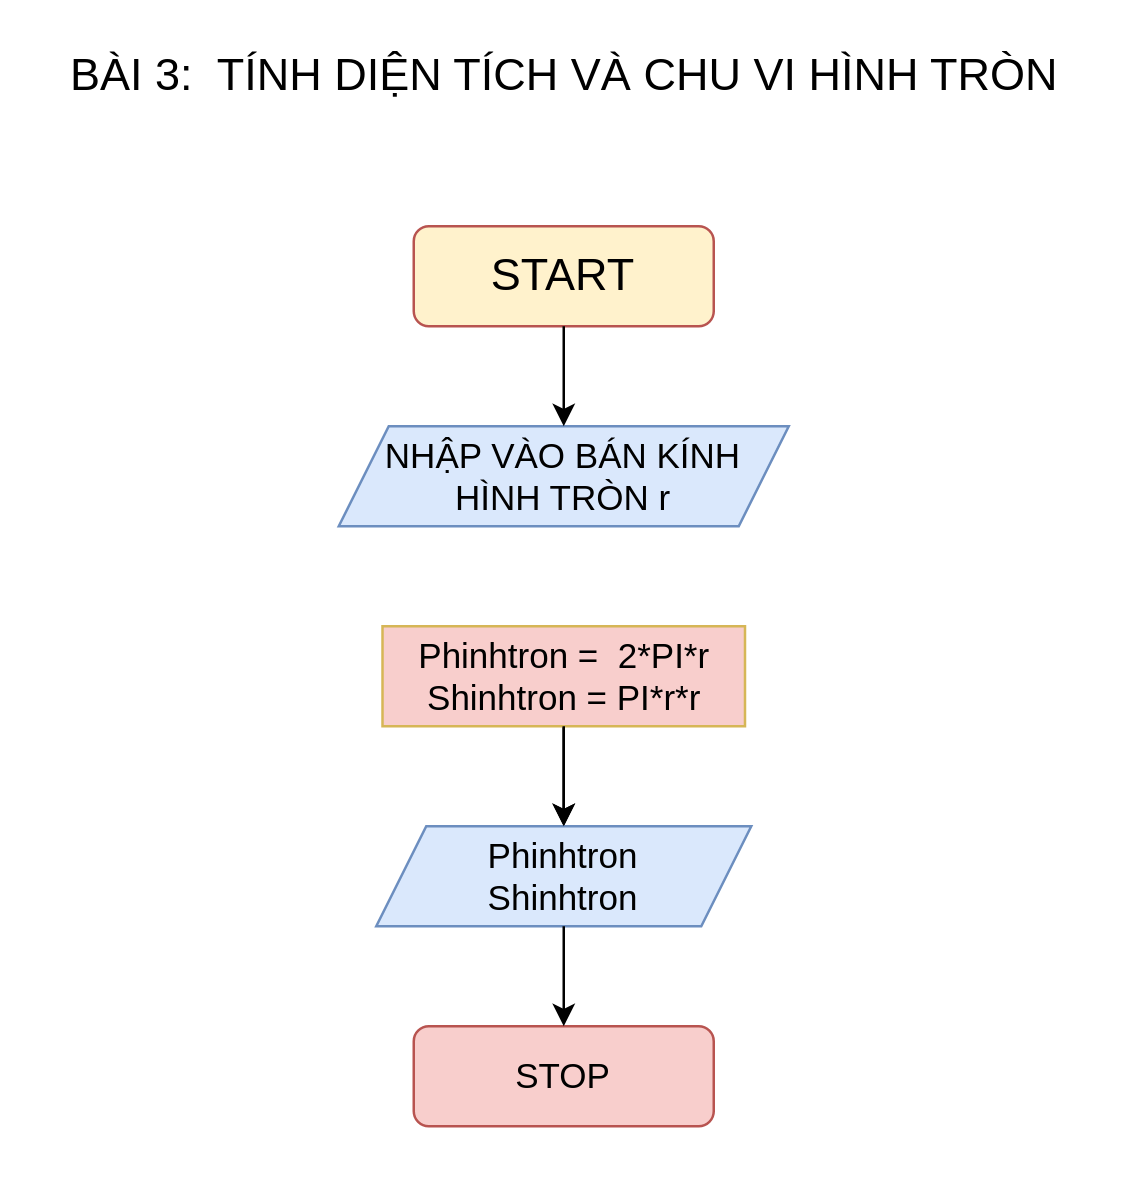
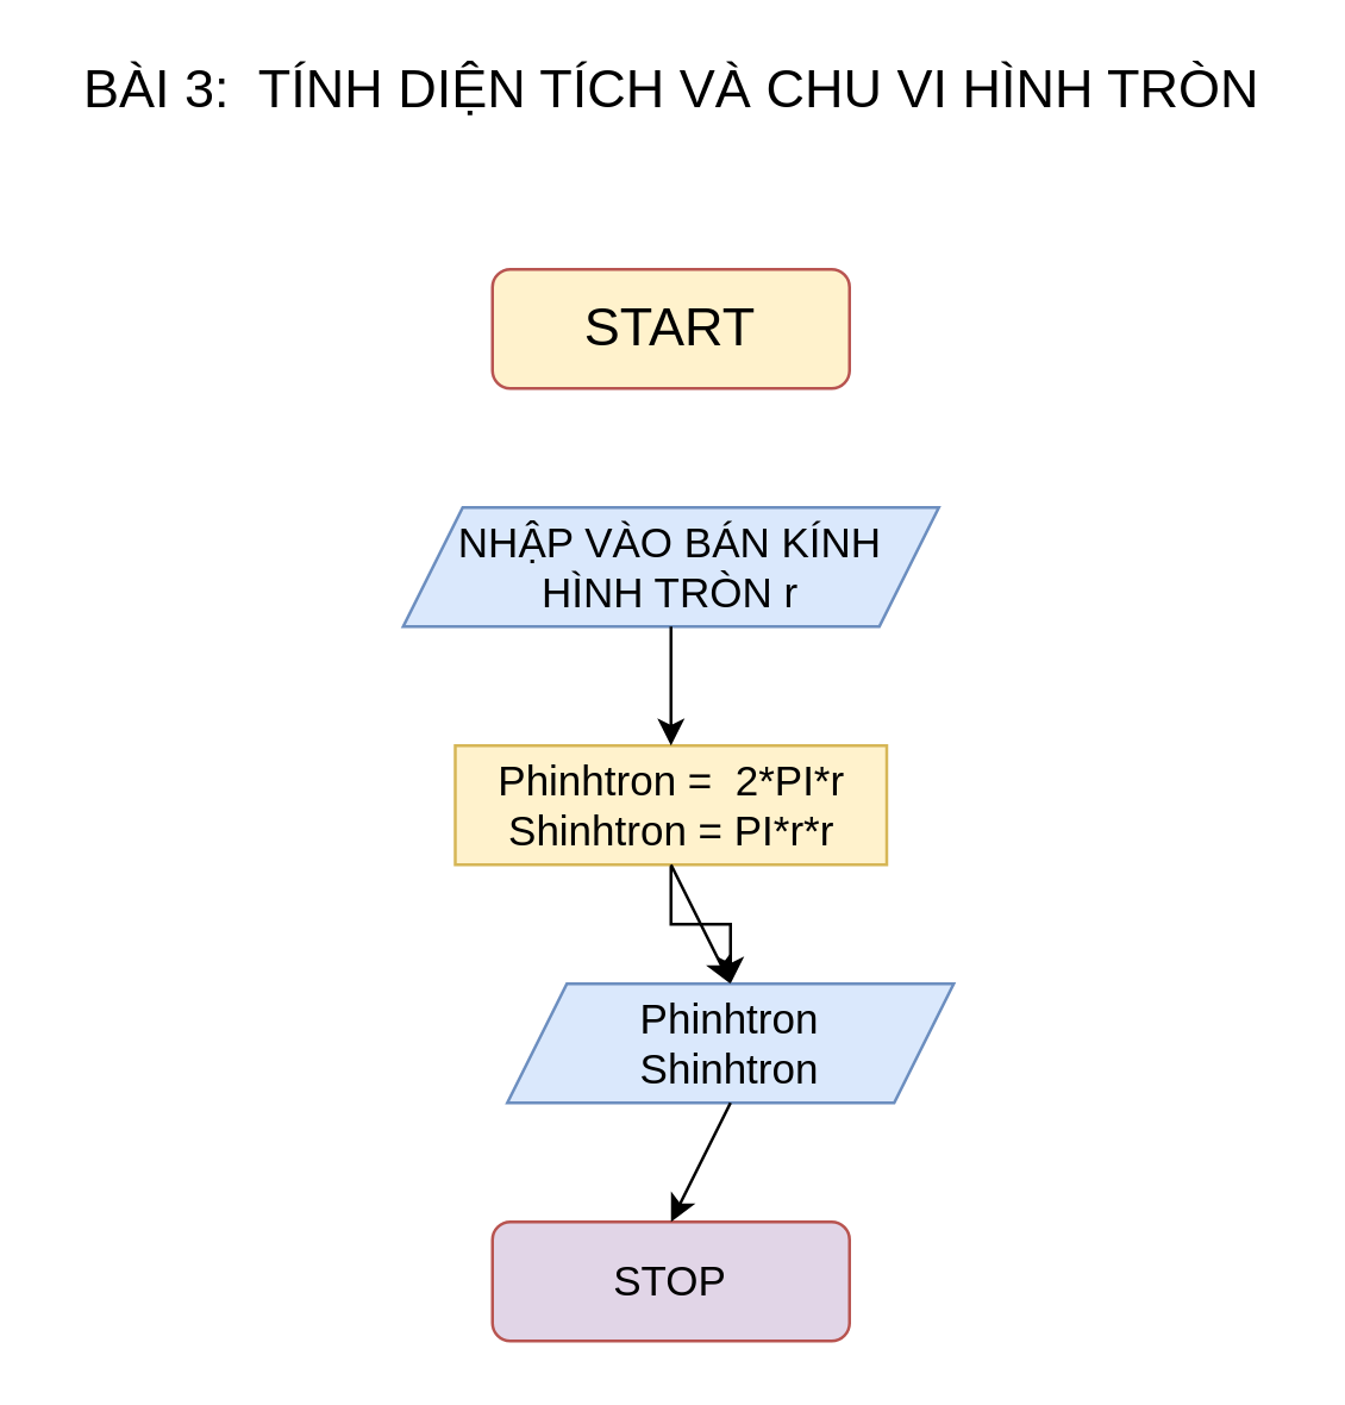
  <mxCell id="0" />
  <mxCell id="1" parent="0" />
  <mxCell id="2" value="&lt;font style=&quot;font-size: 18px;&quot;&gt;START&lt;/font&gt;" style="rounded=1;whiteSpace=wrap;html=1;fontSize=12;glass=0;strokeWidth=1;shadow=0;labelBackgroundColor=none;fillColor=#fff2cc;strokeColor=#b85450;" parent="1" vertex="1"><mxGeometry x="165" y="90" width="120" height="40" as="geometry" /></mxCell>
- <mxCell id="3" value="&lt;font style=&quot;font-size: 14px;&quot;&gt;STOP&lt;/font&gt;" style="rounded=1;whiteSpace=wrap;html=1;fontSize=12;glass=0;strokeWidth=1;shadow=0;fillColor=#f8cecc;strokeColor=#b85450;" parent="1" vertex="1"><mxGeometry x="165" y="410" width="120" height="40" as="geometry" /></mxCell>
+ <mxCell id="3" value="&lt;font style=&quot;font-size: 14px;&quot;&gt;STOP&lt;/font&gt;" style="rounded=1;whiteSpace=wrap;html=1;fontSize=12;glass=0;strokeWidth=1;shadow=0;fillColor=#e1d5e7;strokeColor=#b85450;" parent="1" vertex="1"><mxGeometry x="165" y="410" width="120" height="40" as="geometry" /></mxCell>
  <mxCell id="4" value="&lt;font style=&quot;font-size: 18px;&quot;&gt;BÀI 3:&amp;nbsp; TÍNH DIỆN TÍCH VÀ CHU VI HÌNH TRÒN&lt;/font&gt;" style="text;html=1;align=center;verticalAlign=middle;resizable=0;points=[];autosize=1;labelBackgroundColor=none;" parent="1" vertex="1"><mxGeometry x="20" y="20" width="410" height="20" as="geometry" /></mxCell>
  <mxCell id="5" value="&lt;font style=&quot;font-size: 14px;&quot;&gt;NHẬP VÀO BÁN KÍNH HÌNH TRÒN r&lt;/font&gt;" style="shape=parallelogram;perimeter=parallelogramPerimeter;whiteSpace=wrap;html=1;fixedSize=1;fontSize=12;fillColor=#dae8fc;strokeColor=#6c8ebf;" parent="1" vertex="1"><mxGeometry x="135" y="170" width="180" height="40" as="geometry" /></mxCell>
  <mxCell id="6" value="" style="edgeStyle=orthogonalEdgeStyle;rounded=0;orthogonalLoop=1;jettySize=auto;html=1;fontColor=default;" edge="1" parent="1" source="7" target="8"><mxGeometry relative="1" as="geometry" /></mxCell>
- <mxCell id="7" value="&lt;font style=&quot;font-size: 14px;&quot;&gt;Phinhtron =&amp;nbsp; 2*PI*r&lt;br&gt;Shinhtron = PI*r*r&lt;/font&gt;" style="rounded=0;whiteSpace=wrap;html=1;fontSize=12;fillColor=#f8cecc;strokeColor=#d6b656;" parent="1" vertex="1"><mxGeometry x="152.5" y="250" width="145" height="40" as="geometry" /></mxCell>
- <mxCell id="8" value="&lt;span style=&quot;font-size: 14px;&quot;&gt;Phinhtron&lt;br&gt;Shinhtron&lt;br&gt;&lt;/span&gt;" style="shape=parallelogram;perimeter=parallelogramPerimeter;whiteSpace=wrap;html=1;fixedSize=1;fontSize=12;fillColor=#dae8fc;strokeColor=#6c8ebf;" parent="1" vertex="1"><mxGeometry x="150" y="330" width="150" height="40" as="geometry" /></mxCell>
- <mxCell id="9" value="" style="endArrow=classic;html=1;rounded=0;fontSize=14;exitX=0.5;exitY=1;exitDx=0;exitDy=0;entryX=0.5;entryY=0;entryDx=0;entryDy=0;" parent="1" source="2" target="5" edge="1"><mxGeometry width="50" height="50" relative="1" as="geometry"><mxPoint x="310" y="280" as="sourcePoint" /><mxPoint x="360" y="230" as="targetPoint" /></mxGeometry></mxCell>
+ <mxCell id="7" value="&lt;font style=&quot;font-size: 14px;&quot;&gt;Phinhtron =&amp;nbsp; 2*PI*r&lt;br&gt;Shinhtron = PI*r*r&lt;/font&gt;" style="rounded=0;whiteSpace=wrap;html=1;fontSize=12;fillColor=#fff2cc;strokeColor=#d6b656;" parent="1" vertex="1"><mxGeometry x="152.5" y="250" width="145" height="40" as="geometry" /></mxCell>
+ <mxCell id="8" value="&lt;span style=&quot;font-size: 14px;&quot;&gt;Phinhtron&lt;br&gt;Shinhtron&lt;br&gt;&lt;/span&gt;" style="shape=parallelogram;perimeter=parallelogramPerimeter;whiteSpace=wrap;html=1;fixedSize=1;fontSize=12;fillColor=#dae8fc;strokeColor=#6c8ebf;" parent="1" vertex="1"><mxGeometry x="170" y="330" width="150" height="40" as="geometry" /></mxCell>
+ <mxCell id="10" value="" style="endArrow=classic;html=1;rounded=0;fontSize=14;exitX=0.5;exitY=1;exitDx=0;exitDy=0;entryX=0.5;entryY=0;entryDx=0;entryDy=0;" parent="1" source="5" target="7" edge="1"><mxGeometry width="50" height="50" relative="1" as="geometry"><mxPoint x="310" y="280" as="sourcePoint" /><mxPoint x="360" y="230" as="targetPoint" /></mxGeometry></mxCell>
  <mxCell id="11" value="" style="endArrow=classic;html=1;rounded=0;fontSize=14;exitX=0.5;exitY=1;exitDx=0;exitDy=0;entryX=0.5;entryY=0;entryDx=0;entryDy=0;" parent="1" source="7" target="8" edge="1"><mxGeometry width="50" height="50" relative="1" as="geometry"><mxPoint x="224" y="350" as="sourcePoint" /><mxPoint x="224" y="370" as="targetPoint" /></mxGeometry></mxCell>
  <mxCell id="12" value="" style="endArrow=classic;html=1;rounded=0;fontSize=14;exitX=0.5;exitY=1;exitDx=0;exitDy=0;entryX=0.5;entryY=0;entryDx=0;entryDy=0;" parent="1" source="8" target="3" edge="1"><mxGeometry width="50" height="50" relative="1" as="geometry"><mxPoint x="230" y="420" as="sourcePoint" /><mxPoint x="225" y="480" as="targetPoint" /></mxGeometry></mxCell>
